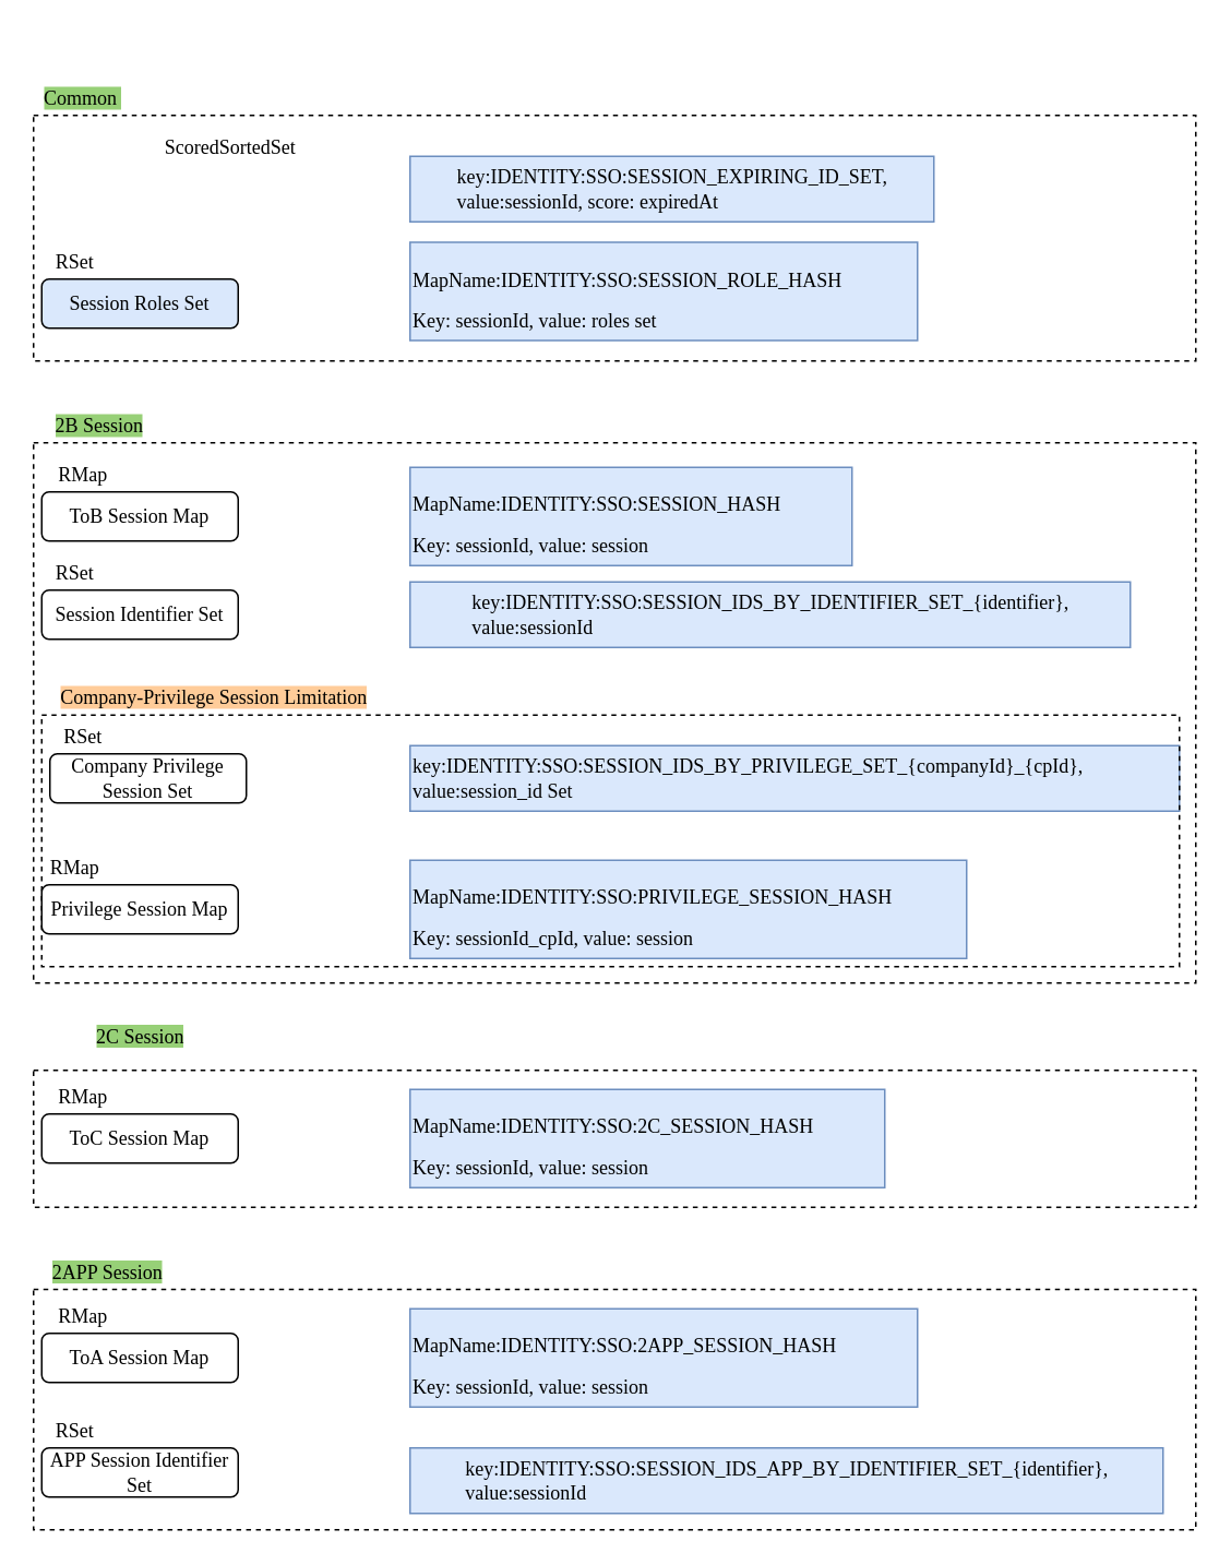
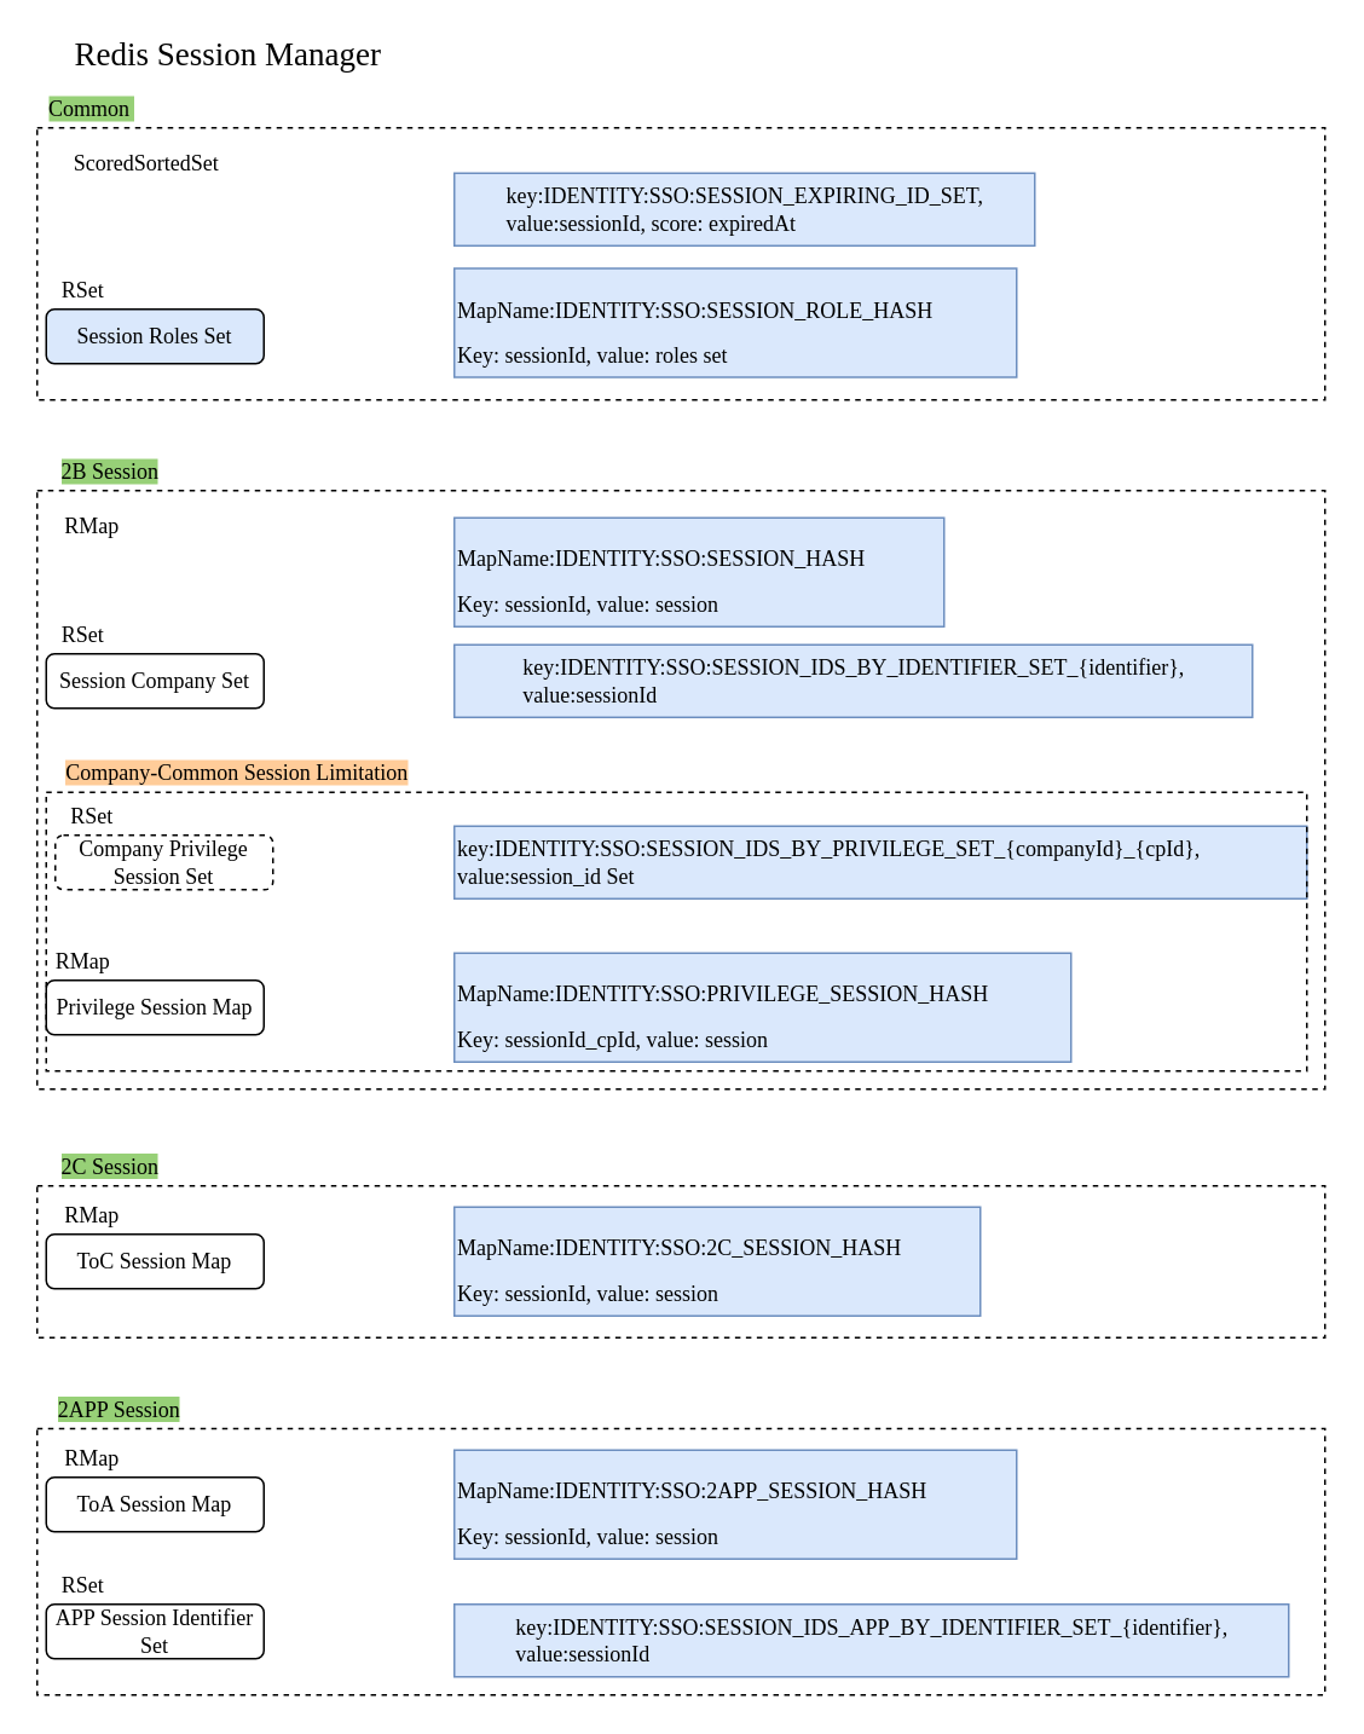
  <mxCell id="0" />
  <mxCell id="1" parent="0" />
  <mxCell id="2" value="" style="rounded=0;whiteSpace=wrap;html=1;dashed=1;fillColor=none;" vertex="1" parent="1"><mxGeometry x="20" y="787.13" width="710" height="146.87" as="geometry" /></mxCell>
  <mxCell id="3" value="" style="rounded=0;whiteSpace=wrap;html=1;fillColor=none;dashed=1;" vertex="1" parent="1"><mxGeometry x="20" y="653.25" width="710" height="83.75" as="geometry" /></mxCell>
  <mxCell id="4" value="" style="rounded=0;whiteSpace=wrap;html=1;dashed=1;fillColor=none;" vertex="1" parent="1"><mxGeometry x="20" y="270" width="710" height="330" as="geometry" /></mxCell>
  <mxCell id="5" value="" style="rounded=0;whiteSpace=wrap;html=1;dashed=1;sketch=0;fillColor=none;fontFamily=Comic Sans MS;glass=0;shadow=0;" vertex="1" parent="1"><mxGeometry x="20" y="70" width="710" height="150" as="geometry" /></mxCell>
- <mxCell id="7" value="&lt;font face=&quot;Comic Sans MS&quot;&gt;ToB Session Map&lt;/font&gt;" style="rounded=1;whiteSpace=wrap;html=1;" vertex="1" parent="1"><mxGeometry x="25" y="300" width="120" height="30" as="geometry" /></mxCell>
+ <mxCell id="6" value="&lt;font face=&quot;Comic Sans MS&quot; style=&quot;font-size: 18px&quot;&gt;Redis Session Manager&lt;/font&gt;" style="text;html=1;align=center;verticalAlign=middle;resizable=0;points=[];autosize=1;strokeColor=none;" vertex="1" parent="1"><mxGeometry x="20" width="210" height="20" as="geometry" y="20" /></mxCell>
  <mxCell id="8" value="&lt;font face=&quot;Comic Sans MS&quot;&gt;RMap&lt;/font&gt;" style="text;html=1;align=center;verticalAlign=middle;resizable=0;points=[];autosize=1;strokeColor=none;" vertex="1" parent="1"><mxGeometry x="25" y="280" width="50" height="20" as="geometry" /></mxCell>
  <mxCell id="9" value="&lt;font face=&quot;Comic Sans MS&quot;&gt;ToC Session Map&lt;/font&gt;" style="rounded=1;whiteSpace=wrap;html=1;" vertex="1" parent="1"><mxGeometry x="25" y="680" width="120" height="30" as="geometry" /></mxCell>
  <mxCell id="10" value="&lt;font face=&quot;Comic Sans MS&quot;&gt;RMap&lt;/font&gt;" style="text;html=1;align=center;verticalAlign=middle;resizable=0;points=[];autosize=1;strokeColor=none;" vertex="1" parent="1"><mxGeometry x="25" y="660" width="50" height="20" as="geometry" /></mxCell>
  <mxCell id="11" value="&lt;font face=&quot;Comic Sans MS&quot;&gt;ToA Session Map&lt;/font&gt;" style="rounded=1;whiteSpace=wrap;html=1;" vertex="1" parent="1"><mxGeometry x="25" y="814" width="120" height="30" as="geometry" /></mxCell>
  <mxCell id="12" value="&lt;font face=&quot;Comic Sans MS&quot;&gt;RMap&lt;/font&gt;" style="text;html=1;align=center;verticalAlign=middle;resizable=0;points=[];autosize=1;strokeColor=none;" vertex="1" parent="1"><mxGeometry x="25" y="794" width="50" height="20" as="geometry" /></mxCell>
  <mxCell id="13" value="&lt;p style=&quot;margin: 10px 0px 0px ; padding: 0px&quot;&gt;&lt;font face=&quot;Comic Sans MS&quot;&gt;MapName:IDENTITY:SSO:SESSION_HASH&lt;/font&gt;&lt;/p&gt;&lt;p style=&quot;margin: 10px 0px 0px ; padding: 0px&quot;&gt;&lt;font face=&quot;Comic Sans MS&quot;&gt;Key: sessionId, value: session&amp;nbsp;&amp;nbsp;&lt;/font&gt;&lt;/p&gt;" style="text;html=1;align=left;verticalAlign=middle;resizable=0;points=[];autosize=1;fillColor=#dae8fc;strokeColor=#6c8ebf;" vertex="1" parent="1"><mxGeometry x="250" y="285" width="270" height="60" as="geometry" /></mxCell>
  <mxCell id="14" value="&lt;p style=&quot;margin: 10px 0px 0px ; padding: 0px&quot;&gt;&lt;font face=&quot;Comic Sans MS&quot;&gt;MapName:IDENTITY:SSO:2C_SESSION_HASH&lt;/font&gt;&lt;/p&gt;&lt;p style=&quot;margin: 10px 0px 0px ; padding: 0px&quot;&gt;&lt;font face=&quot;Comic Sans MS&quot;&gt;Key: sessionId, value: session&amp;nbsp;&amp;nbsp;&lt;/font&gt;&lt;/p&gt;" style="text;html=1;align=left;verticalAlign=middle;resizable=0;points=[];autosize=1;fillColor=#dae8fc;strokeColor=#6c8ebf;" vertex="1" parent="1"><mxGeometry x="250" y="665" width="290" height="60" as="geometry" /></mxCell>
  <mxCell id="15" value="&lt;p style=&quot;margin: 10px 0px 0px ; padding: 0px&quot;&gt;&lt;font face=&quot;Comic Sans MS&quot;&gt;MapName:IDENTITY:SSO:2APP_SESSION_HASH&lt;/font&gt;&lt;/p&gt;&lt;p style=&quot;margin: 10px 0px 0px ; padding: 0px&quot;&gt;&lt;font face=&quot;Comic Sans MS&quot;&gt;Key: sessionId, value: session&lt;/font&gt;&amp;nbsp;&amp;nbsp;&lt;/p&gt;" style="text;html=1;align=left;verticalAlign=middle;resizable=0;points=[];autosize=1;fillColor=#dae8fc;strokeColor=#6c8ebf;" vertex="1" parent="1"><mxGeometry x="250" y="799" width="310" height="60" as="geometry" /></mxCell>
  <mxCell id="16" value="&lt;div style=&quot;text-align: left&quot;&gt;&lt;font face=&quot;Comic Sans MS&quot;&gt;&lt;span style=&quot;text-align: center&quot;&gt;key:IDENTITY:SSO:SESSION_EXPIRING_ID_SET,&lt;/span&gt;&lt;br style=&quot;text-align: center&quot;&gt;&lt;span style=&quot;text-align: center&quot;&gt;value:sessionId, score: expiredAt&lt;/span&gt;&lt;/font&gt;&lt;br&gt;&lt;/div&gt;" style="text;html=1;align=center;verticalAlign=middle;resizable=0;points=[];autosize=1;fillColor=#dae8fc;strokeColor=#6c8ebf;" vertex="1" parent="1"><mxGeometry x="250" y="95" width="320" height="40" as="geometry" /></mxCell>
- <mxCell id="17" value="&lt;font face=&quot;Comic Sans MS&quot;&gt;ScoredSortedSet&lt;/font&gt;" style="text;html=1;align=center;verticalAlign=middle;resizable=0;points=[];autosize=1;strokeColor=none;" vertex="1" parent="1"><mxGeometry x="80" y="80" width="120" height="20" as="geometry" /></mxCell>
+ <mxCell id="17" value="&lt;font face=&quot;Comic Sans MS&quot;&gt;ScoredSortedSet&lt;/font&gt;" style="text;html=1;align=center;verticalAlign=middle;resizable=0;points=[];autosize=1;strokeColor=none;" vertex="1" parent="1"><mxGeometry x="20" y="80" width="120" height="20" as="geometry" /></mxCell>
  <mxCell id="18" value="&lt;div style=&quot;text-align: left&quot;&gt;&lt;font face=&quot;Comic Sans MS&quot;&gt;&lt;span style=&quot;text-align: center&quot;&gt;key:IDENTITY:SSO:SESSION_IDS_BY_IDENTIFIER_SET_{identifier},&lt;/span&gt;&lt;/font&gt;&lt;/div&gt;&lt;div style=&quot;text-align: left&quot;&gt;&lt;font face=&quot;Comic Sans MS&quot;&gt;&lt;span style=&quot;text-align: center&quot;&gt;value:sessionId&lt;/span&gt;&lt;/font&gt;&lt;br&gt;&lt;/div&gt;" style="text;html=1;align=center;verticalAlign=middle;resizable=0;points=[];autosize=1;fillColor=#dae8fc;strokeColor=#6c8ebf;" vertex="1" parent="1"><mxGeometry x="250" y="355" width="440" height="40" as="geometry" /></mxCell>
- <mxCell id="19" value="&lt;font face=&quot;Comic Sans MS&quot;&gt;Session Identifier Set&lt;/font&gt;" style="rounded=1;whiteSpace=wrap;html=1;" vertex="1" parent="1"><mxGeometry x="25" y="360" width="120" height="30" as="geometry" /></mxCell>
+ <mxCell id="19" value="&lt;font face=&quot;Comic Sans MS&quot;&gt;Session Company Set&lt;/font&gt;" style="rounded=1;whiteSpace=wrap;html=1;" vertex="1" parent="1"><mxGeometry x="25" y="360" width="120" height="30" as="geometry" /></mxCell>
  <mxCell id="20" value="&lt;font face=&quot;Comic Sans MS&quot;&gt;RSet&lt;/font&gt;" style="text;html=1;align=center;verticalAlign=middle;resizable=0;points=[];autosize=1;strokeColor=none;" vertex="1" parent="1"><mxGeometry x="25" y="340" width="40" height="20" as="geometry" /></mxCell>
  <mxCell id="21" value="&lt;div style=&quot;text-align: left&quot;&gt;&lt;font face=&quot;Comic Sans MS&quot;&gt;&lt;span style=&quot;text-align: center&quot;&gt;key:&lt;/span&gt;&lt;span style=&quot;text-align: center&quot;&gt;IDENTITY:SSO:SESSION_IDS_APP_BY_IDENTIFIER_SET_&lt;/span&gt;&lt;span style=&quot;text-align: center&quot;&gt;{identifier},&lt;/span&gt;&lt;br style=&quot;text-align: center&quot;&gt;&lt;span style=&quot;text-align: center&quot;&gt;value:sessionId&lt;/span&gt;&lt;/font&gt;&lt;br&gt;&lt;/div&gt;" style="text;html=1;align=center;verticalAlign=middle;resizable=0;points=[];autosize=1;fillColor=#dae8fc;strokeColor=#6c8ebf;" vertex="1" parent="1"><mxGeometry x="250" y="884" width="460" height="40" as="geometry" /></mxCell>
  <mxCell id="22" value="&lt;font face=&quot;Comic Sans MS&quot;&gt;APP Session Identifier Set&lt;/font&gt;" style="rounded=1;whiteSpace=wrap;html=1;" vertex="1" parent="1"><mxGeometry x="25" y="884" width="120" height="30" as="geometry" /></mxCell>
  <mxCell id="23" value="&lt;font face=&quot;Comic Sans MS&quot;&gt;RSet&lt;/font&gt;" style="text;html=1;align=center;verticalAlign=middle;resizable=0;points=[];autosize=1;strokeColor=none;" vertex="1" parent="1"><mxGeometry x="25" y="864" width="40" height="20" as="geometry" /></mxCell>
  <mxCell id="24" value="&lt;font face=&quot;Comic Sans MS&quot;&gt;key:IDENTITY:SSO:SESSION_IDS_BY_PRIVILEGE_SET_{companyId}_{cpId},&lt;br&gt;value:session_id Set&lt;span&gt;&amp;nbsp;&lt;/span&gt;&lt;/font&gt;" style="text;html=1;align=left;verticalAlign=middle;resizable=0;points=[];autosize=1;fillColor=#dae8fc;strokeColor=#6c8ebf;" vertex="1" parent="1"><mxGeometry x="250" y="455" width="470" height="40" as="geometry" /></mxCell>
  <mxCell id="25" value="&lt;p style=&quot;margin: 10px 0px 0px ; padding: 0px&quot;&gt;&lt;font face=&quot;Comic Sans MS&quot;&gt;MapName:IDENTITY:SSO:PRIVILEGE_SESSION_HASH&lt;/font&gt;&lt;/p&gt;&lt;p style=&quot;margin: 10px 0px 0px ; padding: 0px&quot;&gt;&lt;span style=&quot;font-family: &amp;#34;comic sans ms&amp;#34;&quot;&gt;Key: sessionId_cpId, value: session&lt;/span&gt;&lt;/p&gt;" style="text;html=1;align=left;verticalAlign=middle;resizable=0;points=[];autosize=1;fillColor=#dae8fc;strokeColor=#6c8ebf;" vertex="1" parent="1"><mxGeometry x="250" y="525" width="340" height="60" as="geometry" /></mxCell>
  <mxCell id="26" value="&lt;p style=&quot;margin: 10px 0px 0px ; padding: 0px&quot;&gt;&lt;font face=&quot;Comic Sans MS&quot;&gt;MapName:IDENTITY:SSO:SESSION_ROLE_HASH&lt;/font&gt;&lt;/p&gt;&lt;p style=&quot;margin: 10px 0px 0px ; padding: 0px&quot;&gt;&lt;font face=&quot;Comic Sans MS&quot;&gt;Key: sessionId, value: roles set&lt;/font&gt;&amp;nbsp;&lt;/p&gt;" style="text;html=1;align=left;verticalAlign=middle;resizable=0;points=[];autosize=1;fillColor=#dae8fc;strokeColor=#6c8ebf;" vertex="1" parent="1"><mxGeometry x="250" y="147.5" width="310" height="60" as="geometry" /></mxCell>
- <mxCell id="27" value="&lt;font face=&quot;Comic Sans MS&quot;&gt;Company Privilege Session Set&lt;/font&gt;" style="rounded=1;whiteSpace=wrap;html=1;" vertex="1" parent="1"><mxGeometry x="30" y="460" width="120" height="30" as="geometry" /></mxCell>
+ <mxCell id="27" value="&lt;font face=&quot;Comic Sans MS&quot;&gt;Company Privilege Session Set&lt;/font&gt;" style="rounded=1;whiteSpace=wrap;html=1;dashed=1;" vertex="1" parent="1"><mxGeometry x="30" y="460" width="120" height="30" as="geometry" /></mxCell>
  <mxCell id="28" value="&lt;font face=&quot;Comic Sans MS&quot;&gt;RSet&lt;/font&gt;" style="text;html=1;align=center;verticalAlign=middle;resizable=0;points=[];autosize=1;strokeColor=none;" vertex="1" parent="1"><mxGeometry x="30" y="440" width="40" height="20" as="geometry" /></mxCell>
  <mxCell id="29" value="&lt;font face=&quot;Comic Sans MS&quot;&gt;Privilege Session Map&lt;/font&gt;" style="rounded=1;whiteSpace=wrap;html=1;" vertex="1" parent="1"><mxGeometry x="25" y="540" width="120" height="30" as="geometry" /></mxCell>
  <mxCell id="30" value="&lt;font face=&quot;Comic Sans MS&quot;&gt;RMap&lt;/font&gt;" style="text;html=1;align=center;verticalAlign=middle;resizable=0;points=[];autosize=1;strokeColor=none;" vertex="1" parent="1"><mxGeometry x="20" y="520" width="50" height="20" as="geometry" /></mxCell>
  <mxCell id="31" value="&lt;font face=&quot;Comic Sans MS&quot;&gt;Session Roles Set&lt;/font&gt;" style="rounded=1;whiteSpace=wrap;html=1;fillColor=#dae8fc;" vertex="1" parent="1"><mxGeometry x="25" y="170" width="120" height="30" as="geometry" /></mxCell>
  <mxCell id="32" value="&lt;font face=&quot;Comic Sans MS&quot;&gt;RSet&lt;/font&gt;" style="text;html=1;align=center;verticalAlign=middle;resizable=0;points=[];autosize=1;strokeColor=none;" vertex="1" parent="1"><mxGeometry x="25" y="150" width="40" height="20" as="geometry" /></mxCell>
  <mxCell id="33" value="&lt;font face=&quot;Comic Sans MS&quot; style=&quot;background-color: rgb(151 , 208 , 119)&quot;&gt;Common&amp;nbsp;&lt;/font&gt;" style="text;html=1;align=center;verticalAlign=middle;resizable=0;points=[];autosize=1;strokeColor=none;" vertex="1" parent="1"><mxGeometry x="20" y="50" width="60" height="20" as="geometry" /></mxCell>
  <mxCell id="34" value="&lt;font face=&quot;Comic Sans MS&quot; style=&quot;background-color: rgb(151 , 208 , 119)&quot;&gt;2B Session&lt;/font&gt;" style="text;html=1;align=center;verticalAlign=middle;resizable=0;points=[];autosize=1;strokeColor=none;" vertex="1" parent="1"><mxGeometry x="20" y="250" width="80" height="20" as="geometry" /></mxCell>
- <mxCell id="35" value="&lt;font face=&quot;Comic Sans MS&quot; style=&quot;background-color: rgb(151 , 208 , 119)&quot;&gt;2C Session&lt;/font&gt;" style="text;html=1;align=center;verticalAlign=middle;resizable=0;points=[];autosize=1;strokeColor=none;" vertex="1" parent="1"><mxGeometry x="45" y="623.25" width="80" height="20" as="geometry" /></mxCell>
+ <mxCell id="35" value="&lt;font face=&quot;Comic Sans MS&quot; style=&quot;background-color: rgb(151 , 208 , 119)&quot;&gt;2C Session&lt;/font&gt;" style="text;html=1;align=center;verticalAlign=middle;resizable=0;points=[];autosize=1;strokeColor=none;" vertex="1" parent="1"><mxGeometry x="20" y="633.25" width="80" height="20" as="geometry" /></mxCell>
  <mxCell id="36" value="&lt;font face=&quot;Comic Sans MS&quot; style=&quot;background-color: rgb(151 , 208 , 119)&quot;&gt;2APP Session&lt;/font&gt;" style="text;html=1;align=center;verticalAlign=middle;resizable=0;points=[];autosize=1;strokeColor=none;" vertex="1" parent="1"><mxGeometry x="20" y="767.13" width="90" height="20" as="geometry" /></mxCell>
  <mxCell id="37" value="" style="rounded=0;whiteSpace=wrap;html=1;fillColor=none;dashed=1;" vertex="1" parent="1"><mxGeometry x="25" y="436.25" width="695" height="153.75" as="geometry" /></mxCell>
- <mxCell id="38" value="&lt;span style=&quot;background-color: rgb(255 , 204 , 153)&quot;&gt;&lt;font face=&quot;Comic Sans MS&quot;&gt;Company-Privilege Session Limitation&lt;/font&gt;&lt;/span&gt;" style="text;html=1;align=center;verticalAlign=middle;resizable=0;points=[];autosize=1;" vertex="1" parent="1"><mxGeometry x="20" y="416.25" width="220" height="20" as="geometry" /></mxCell>
+ <mxCell id="38" value="&lt;span style=&quot;background-color: rgb(255 , 204 , 153)&quot;&gt;&lt;font face=&quot;Comic Sans MS&quot;&gt;Company-Common Session Limitation&lt;/font&gt;&lt;/span&gt;" style="text;html=1;align=center;verticalAlign=middle;resizable=0;points=[];autosize=1;" vertex="1" parent="1"><mxGeometry x="20" y="416.25" width="220" height="20" as="geometry" /></mxCell>
